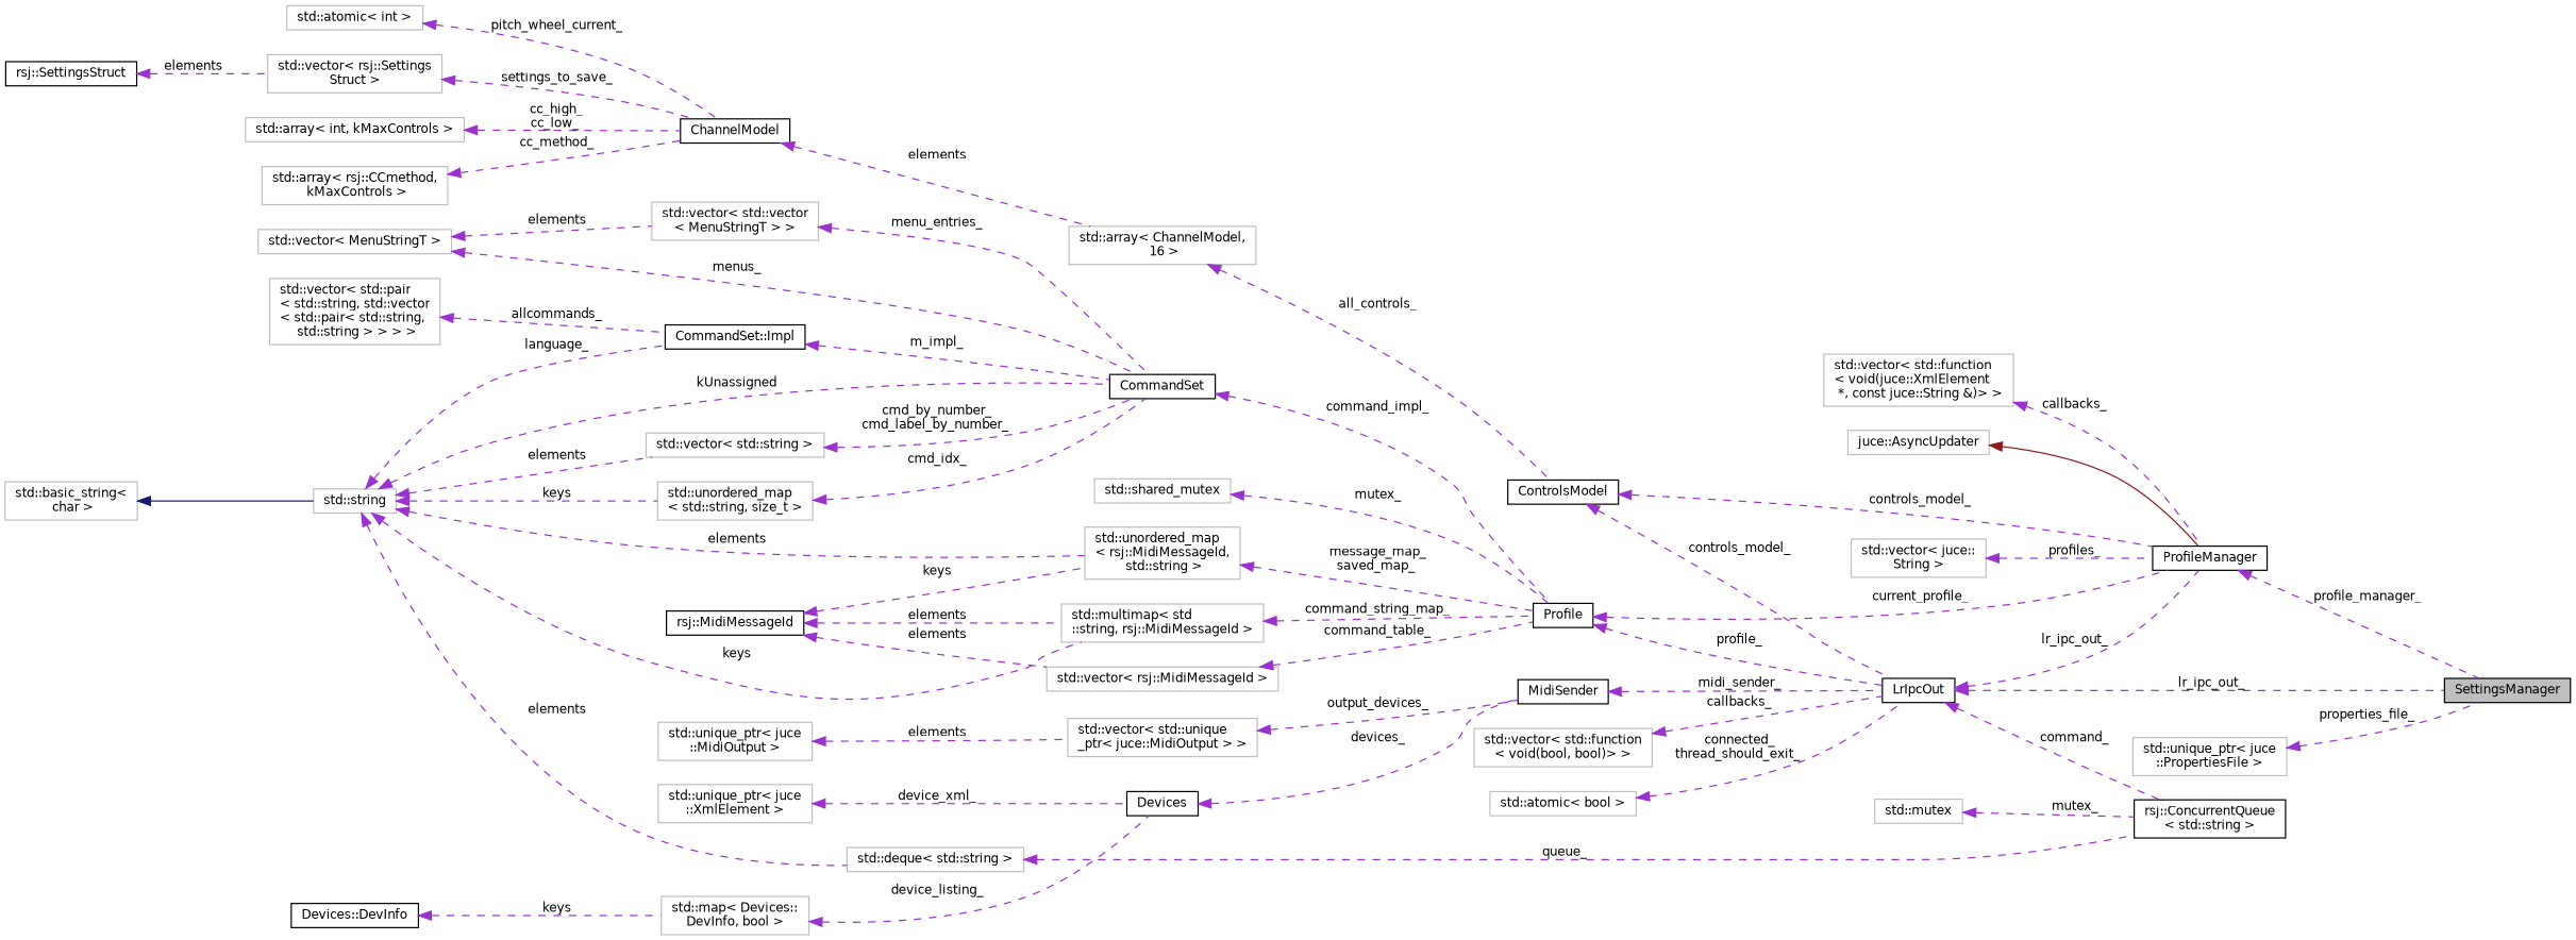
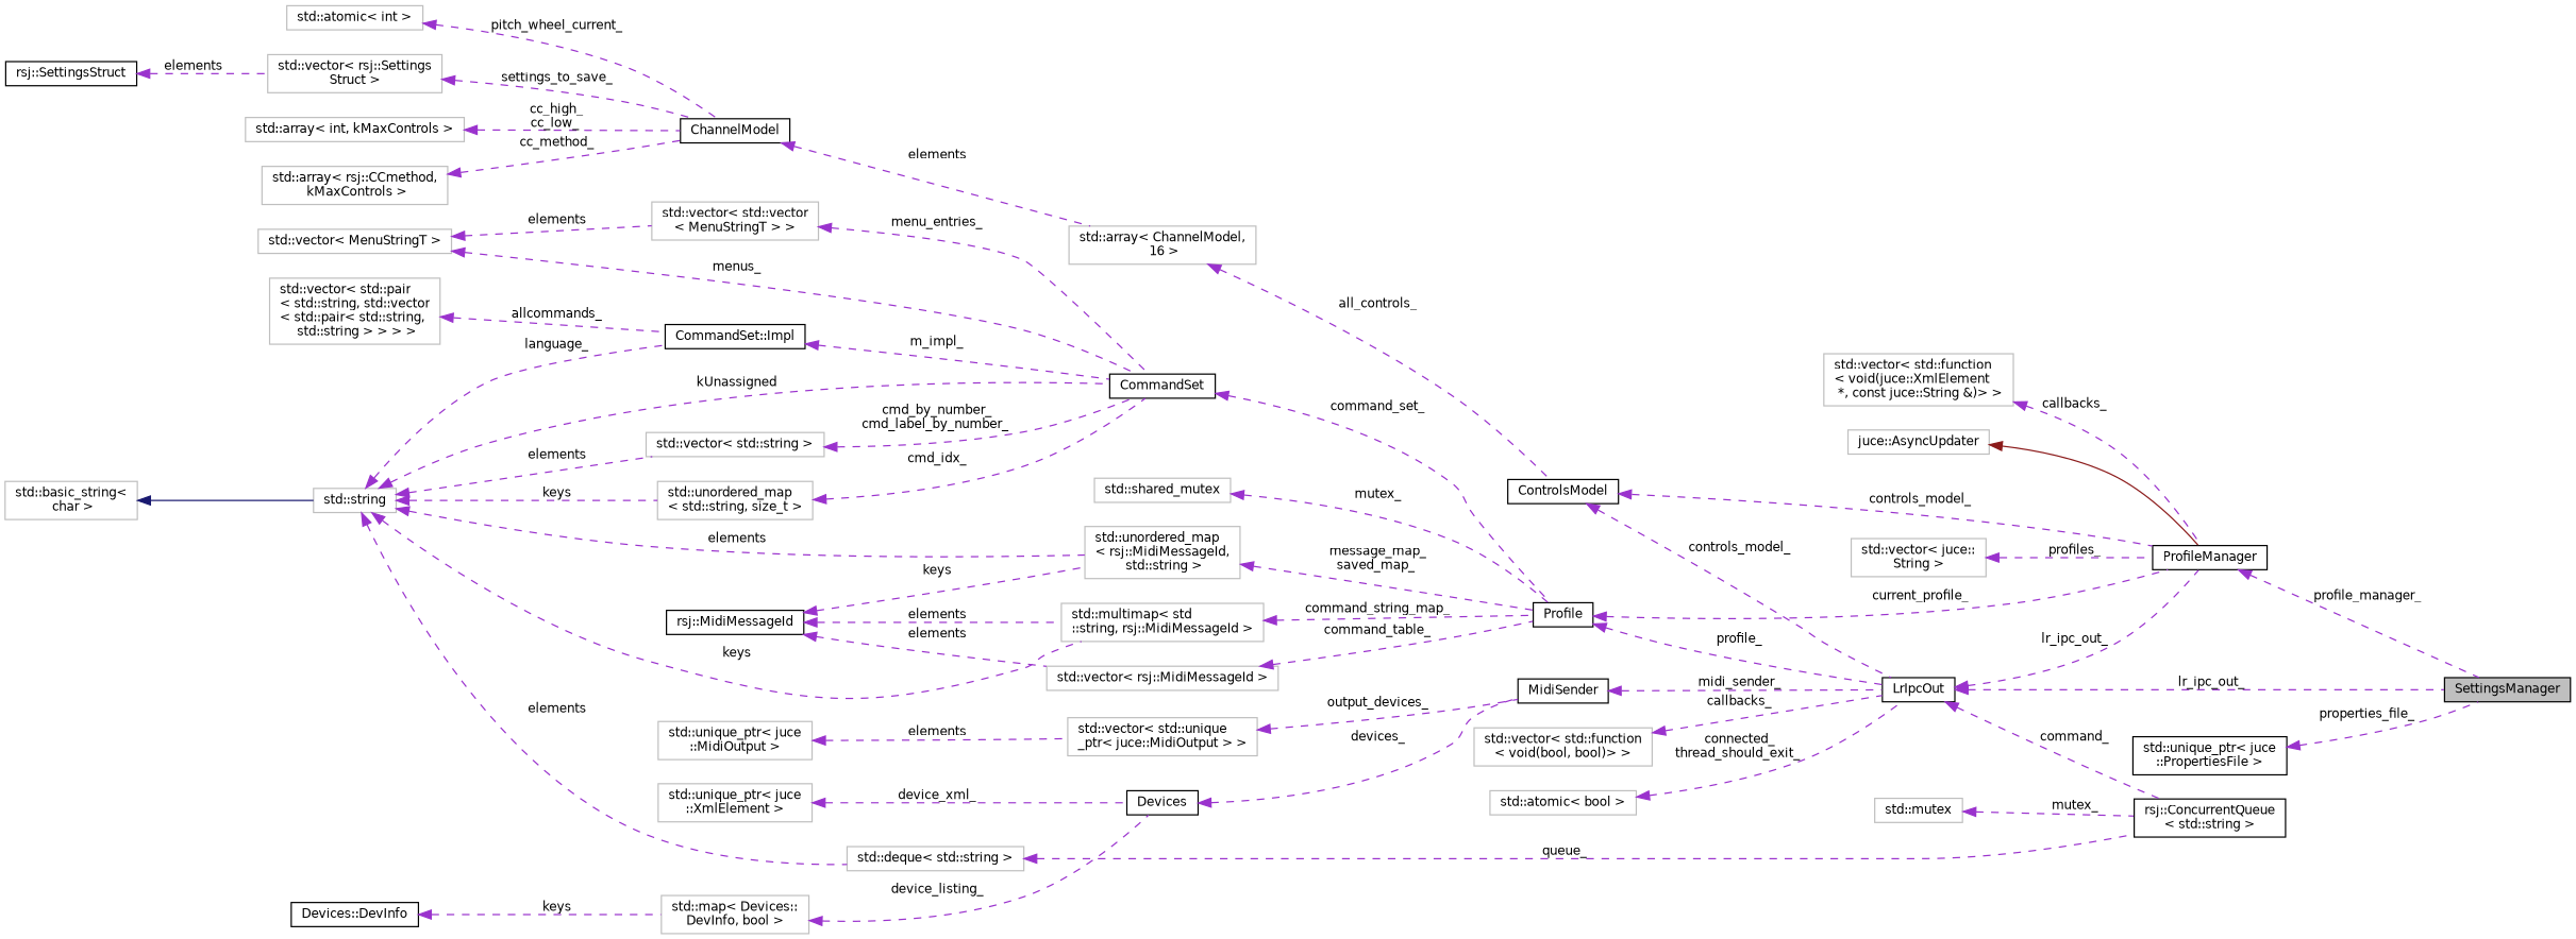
  digraph {
    rankdir=LR
    node [color=grey75 fillcolor=white fontname=Helvetica fontsize=10 shape=record style=filled]
    edge [color=darkorchid3 dir=back fontname=Helvetica fontsize=10 labelfontname=Helvetica labelfontsize=10 style=dashed]
    n1 [color=black fillcolor=grey75 fontcolor=black height=0.2 label=SettingsManager width=0.4]
    n2 [color=black height=0.2 label=ProfileManager width=0.4]
    n3 [height=0.2 label="juce::AsyncUpdater" width=0.4]
    n4 [height=0.2 label="std::vector\< juce::\lString \>" width=0.4]
    n5 [color=black height=0.2 label=Profile width=0.4]
    n6 [color=black height=0.2 label=LrIpcOut width=0.4]
    n7 [color=black height=0.2 label="rsj::ConcurrentQueue\l\< std::string \>" width=0.4]
    n8 [color=black height=0.2 label=CommandSet width=0.4]
    n9 [height=0.2 label="std::vector\< std::vector\l\< MenuStringT \> \>" width=0.4]
    n10 [height=0.2 label="std::vector\< MenuStringT \>" width=0.4]
    n11 [height=0.2 label="std::unordered_map\l\< std::string, size_t \>" width=0.4]
    n12 [height=0.2 label="std::string" width=0.4]
    n13 [color=black height=0.2 label="CommandSet::Impl" width=0.4]
    n14 [height=0.2 label="std::vector\< std::string \>" width=0.4]
    n15 [height=0.2 label="std::multimap\< std\l::string, rsj::MidiMessageId \>" width=0.4]
    n16 [height=0.2 label="std::unordered_map\l\< rsj::MidiMessageId,\l std::string \>" width=0.4]
    n17 [height=0.2 label="std::deque\< std::string \>" width=0.4]
    n18 [height=0.2 label="std::basic_string\<\l char \>" width=0.4]
    n19 [height=0.2 label="std::vector\< std::pair\l\< std::string, std::vector\l\< std::pair\< std::string,\l std::string \> \> \> \>" width=0.4]
    n20 [height=0.2 label="std::shared_mutex" width=0.4]
    n21 [height=0.2 label="std::vector\< rsj::MidiMessageId \>" width=0.4]
    n22 [color=black height=0.2 label="rsj::MidiMessageId" width=0.4]
    n23 [height=0.2 label="std::vector\< std::function\l\< void(juce::XmlElement\l *, const juce::String &)\> \>" width=0.4]
    n24 [color=black height=0.2 label=ControlsModel width=0.4]
    n25 [height=0.2 label="std::array\< ChannelModel,\l 16 \>" width=0.4]
    n26 [color=black height=0.2 label=ChannelModel width=0.4]
    n27 [height=0.2 label="std::atomic\< int \>" width=0.4]
    n28 [height=0.2 label="std::vector\< rsj::Settings\lStruct \>" width=0.4]
    n29 [color=black height=0.2 label="rsj::SettingsStruct" width=0.4]
    n30 [height=0.2 label="std::array\< int, kMaxControls \>" width=0.4]
    n31 [height=0.2 label="std::array\< rsj::CCmethod,\l kMaxControls \>" width=0.4]
    n32 [height=0.2 label="std::mutex" width=0.4]
    n33 [height=0.2 label="std::atomic\< bool \>" width=0.4]
    n34 [height=0.2 label="std::vector\< std::function\l\< void(bool, bool)\> \>" width=0.4]
    n35 [color=black height=0.2 label=MidiSender width=0.4]
    n36 [height=0.2 label="std::vector\< std::unique\l_ptr\< juce::MidiOutput \> \>" width=0.4]
    n37 [height=0.2 label="std::unique_ptr\< juce\l::MidiOutput \>" width=0.4]
    n38 [color=black height=0.2 label=Devices width=0.4]
    n39 [height=0.2 label="std::unique_ptr\< juce\l::XmlElement \>" width=0.4]
    n40 [height=0.2 label="std::map\< Devices::\lDevInfo, bool \>" width=0.4]
    n41 [color=black height=0.2 label="Devices::DevInfo" width=0.4]
-   n42 [height=0.2 label="std::unique_ptr\< juce\l::PropertiesFile \>" width=0.4]
+   n42 [color=black height=0.2 label="std::unique_ptr\< juce\l::PropertiesFile \>" width=0.4]
    n2 -> n1 [label=" profile_manager_"]
    n3 -> n2 [color=firebrick4 style=solid]
    n4 -> n2 [label=" profiles_"]
    n5 -> n2 [label=" current_profile_"]
    n5 -> n6 [label=" profile_"]
    n6 -> n1 [label=" lr_ipc_out_"]
    n6 -> n2 [label=" lr_ipc_out_"]
    n6 -> n7 [label=" command_"]
-   n8 -> n5 [label=" command_impl_"]
+   n8 -> n5 [label=" command_set_"]
    n9 -> n8 [label=" menu_entries_"]
    n10 -> n8 [label=" menus_"]
    n10 -> n9 [label=" elements"]
    n11 -> n8 [label=" cmd_idx_"]
    n12 -> n8 [label=" kUnassigned"]
    n12 -> n11 [label=" keys"]
    n12 -> n13 [label=" language_"]
    n12 -> n14 [label=" elements"]
    n12 -> n15 [label=" keys"]
    n12 -> n16 [label=" elements"]
    n12 -> n17 [label=" elements"]
    n13 -> n8 [label=" m_impl_"]
    n14 -> n8 [label=" cmd_by_number_\ncmd_label_by_number_"]
    n15 -> n5 [label=" command_string_map_"]
    n16 -> n5 [label=" message_map_\nsaved_map_"]
    n17 -> n7 [label=" queue_"]
    n18 -> n12 [color=midnightblue style=solid]
    n19 -> n13 [label=" allcommands_"]
    n20 -> n5 [label=" mutex_"]
    n21 -> n5 [label=" command_table_"]
    n22 -> n15 [label=" elements"]
    n22 -> n16 [label=" keys"]
    n22 -> n21 [label=" elements"]
    n23 -> n2 [label=" callbacks_"]
    n24 -> n2 [label=" controls_model_"]
    n24 -> n6 [label=" controls_model_"]
    n25 -> n24 [label=" all_controls_"]
    n26 -> n25 [label=" elements"]
    n27 -> n26 [label=" pitch_wheel_current_"]
    n28 -> n26 [label=" settings_to_save_"]
    n29 -> n28 [label=" elements"]
    n30 -> n26 [label=" cc_high_\ncc_low_"]
    n31 -> n26 [label=" cc_method_"]
    n32 -> n7 [label=" mutex_"]
    n33 -> n6 [label=" connected_\nthread_should_exit_"]
    n34 -> n6 [label=" callbacks_"]
    n35 -> n6 [label=" midi_sender_"]
    n36 -> n35 [label=" output_devices_"]
    n37 -> n36 [label=" elements"]
    n38 -> n35 [label=" devices_"]
    n39 -> n38 [label=" device_xml_"]
    n40 -> n38 [label=" device_listing_"]
    n41 -> n40 [label=" keys"]
    n42 -> n1 [label=" properties_file_"]
  }
